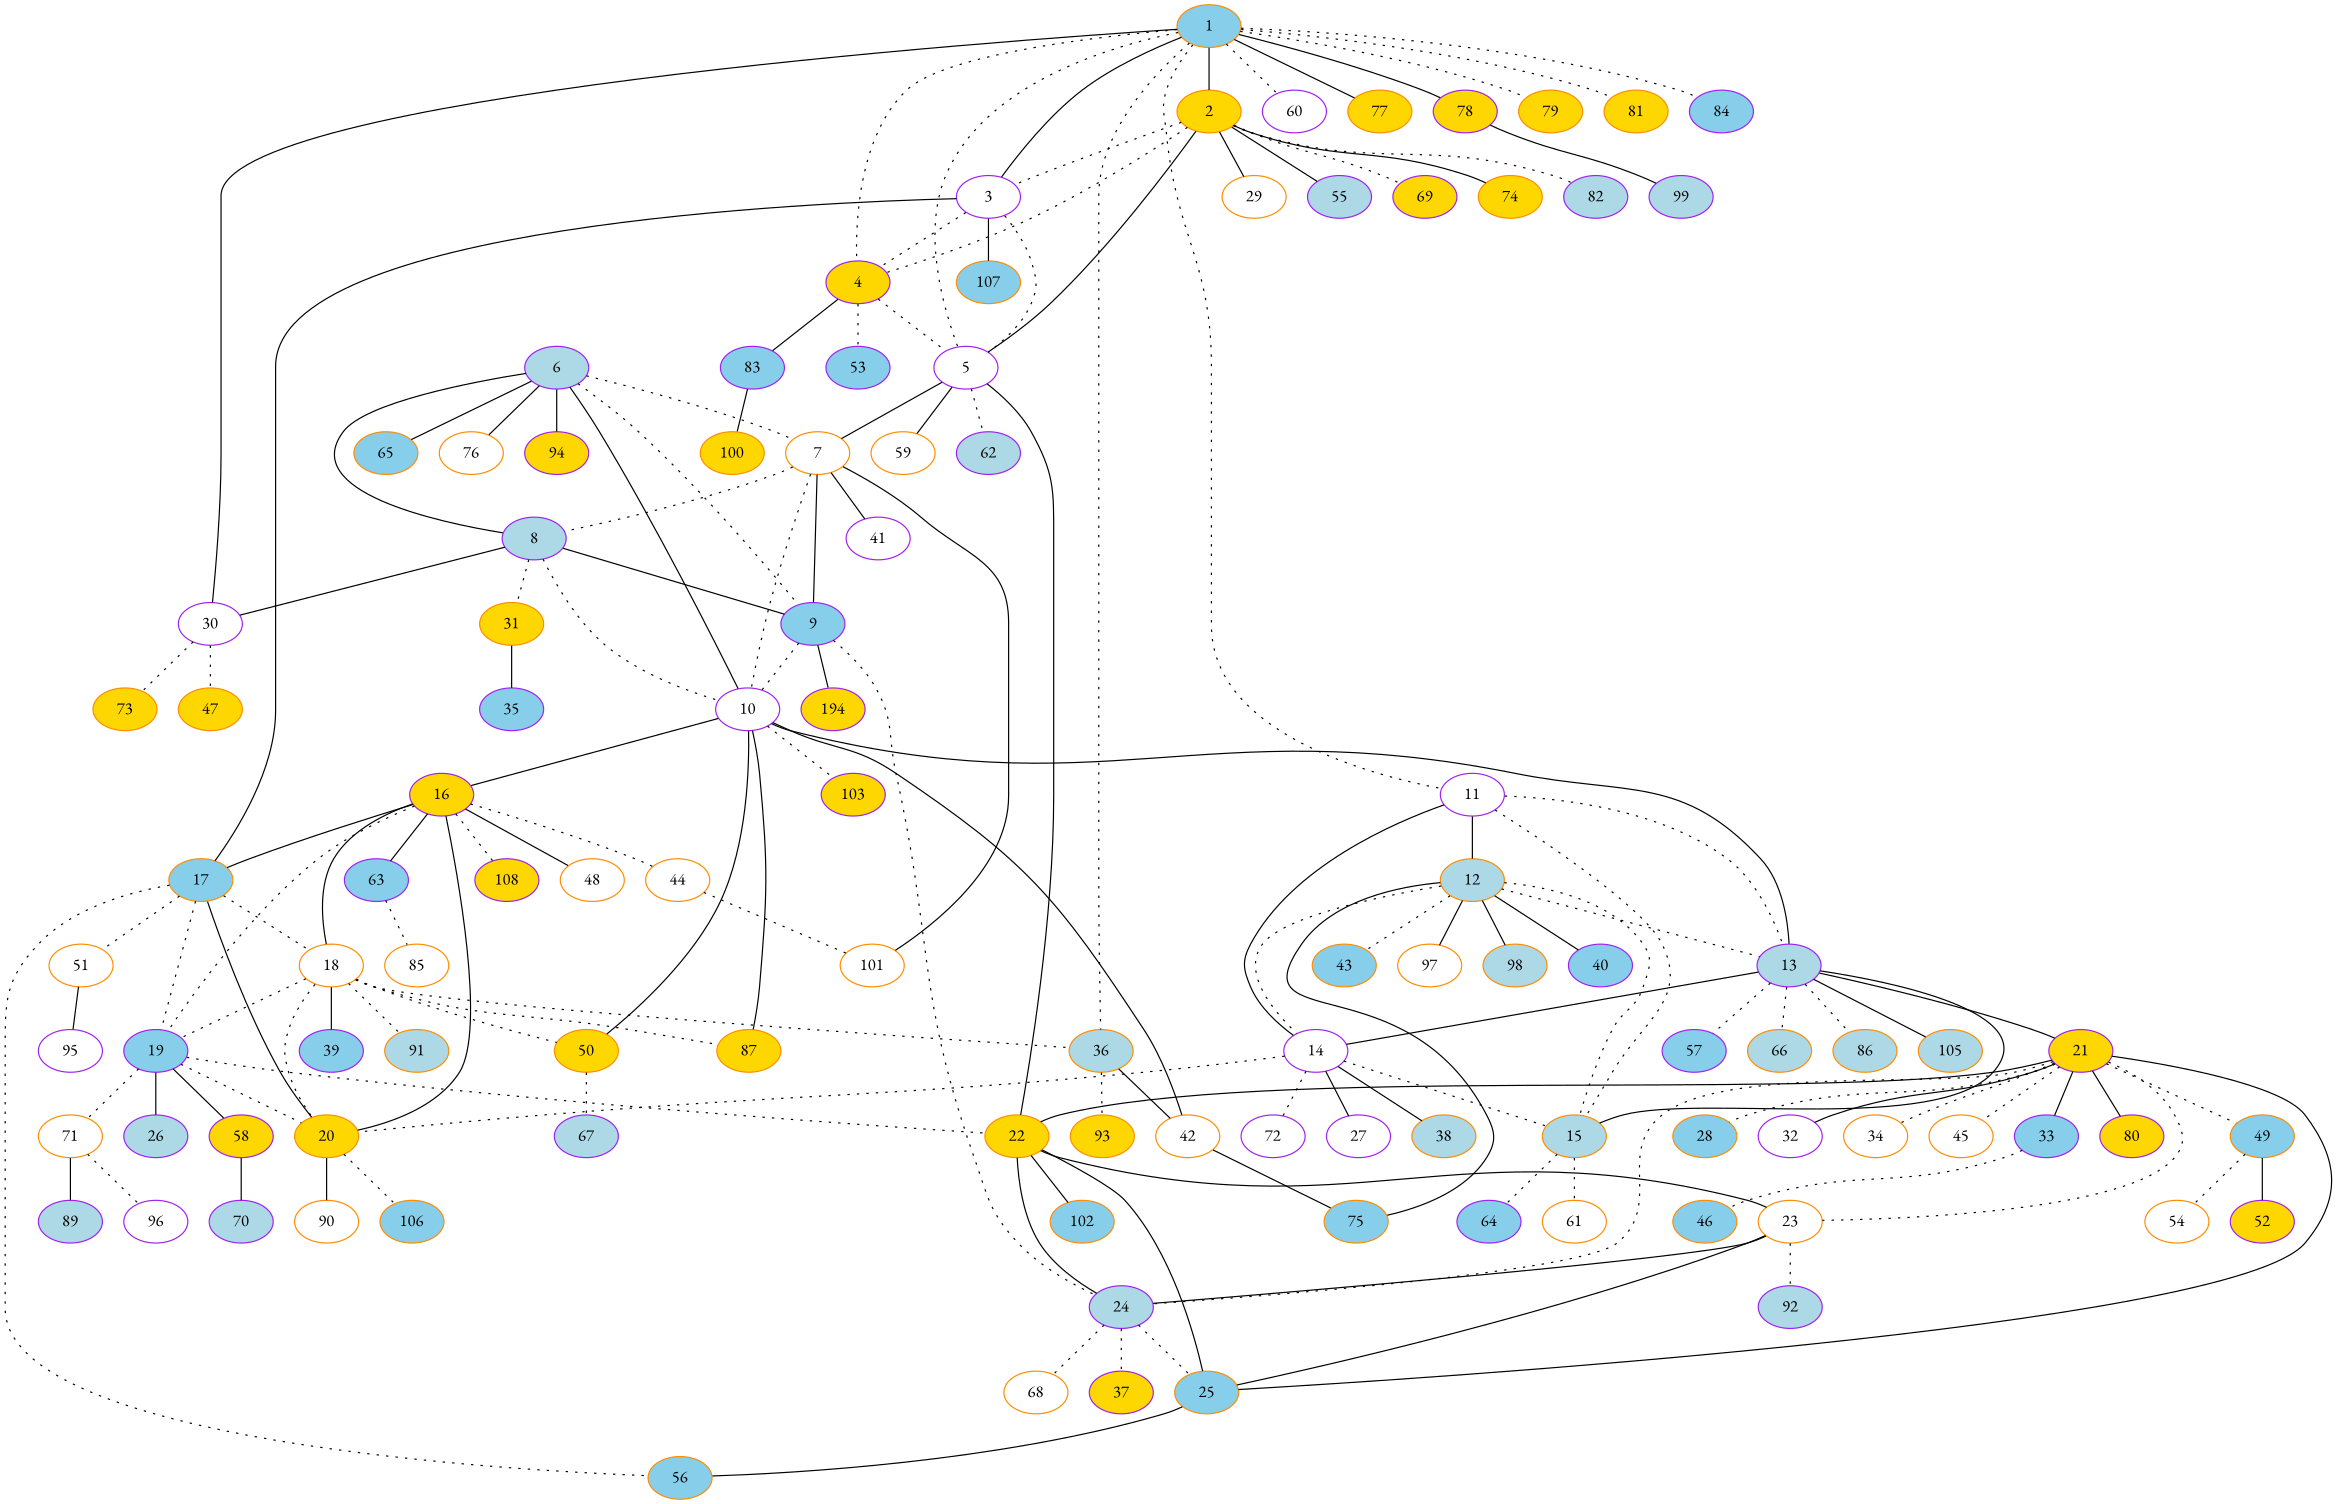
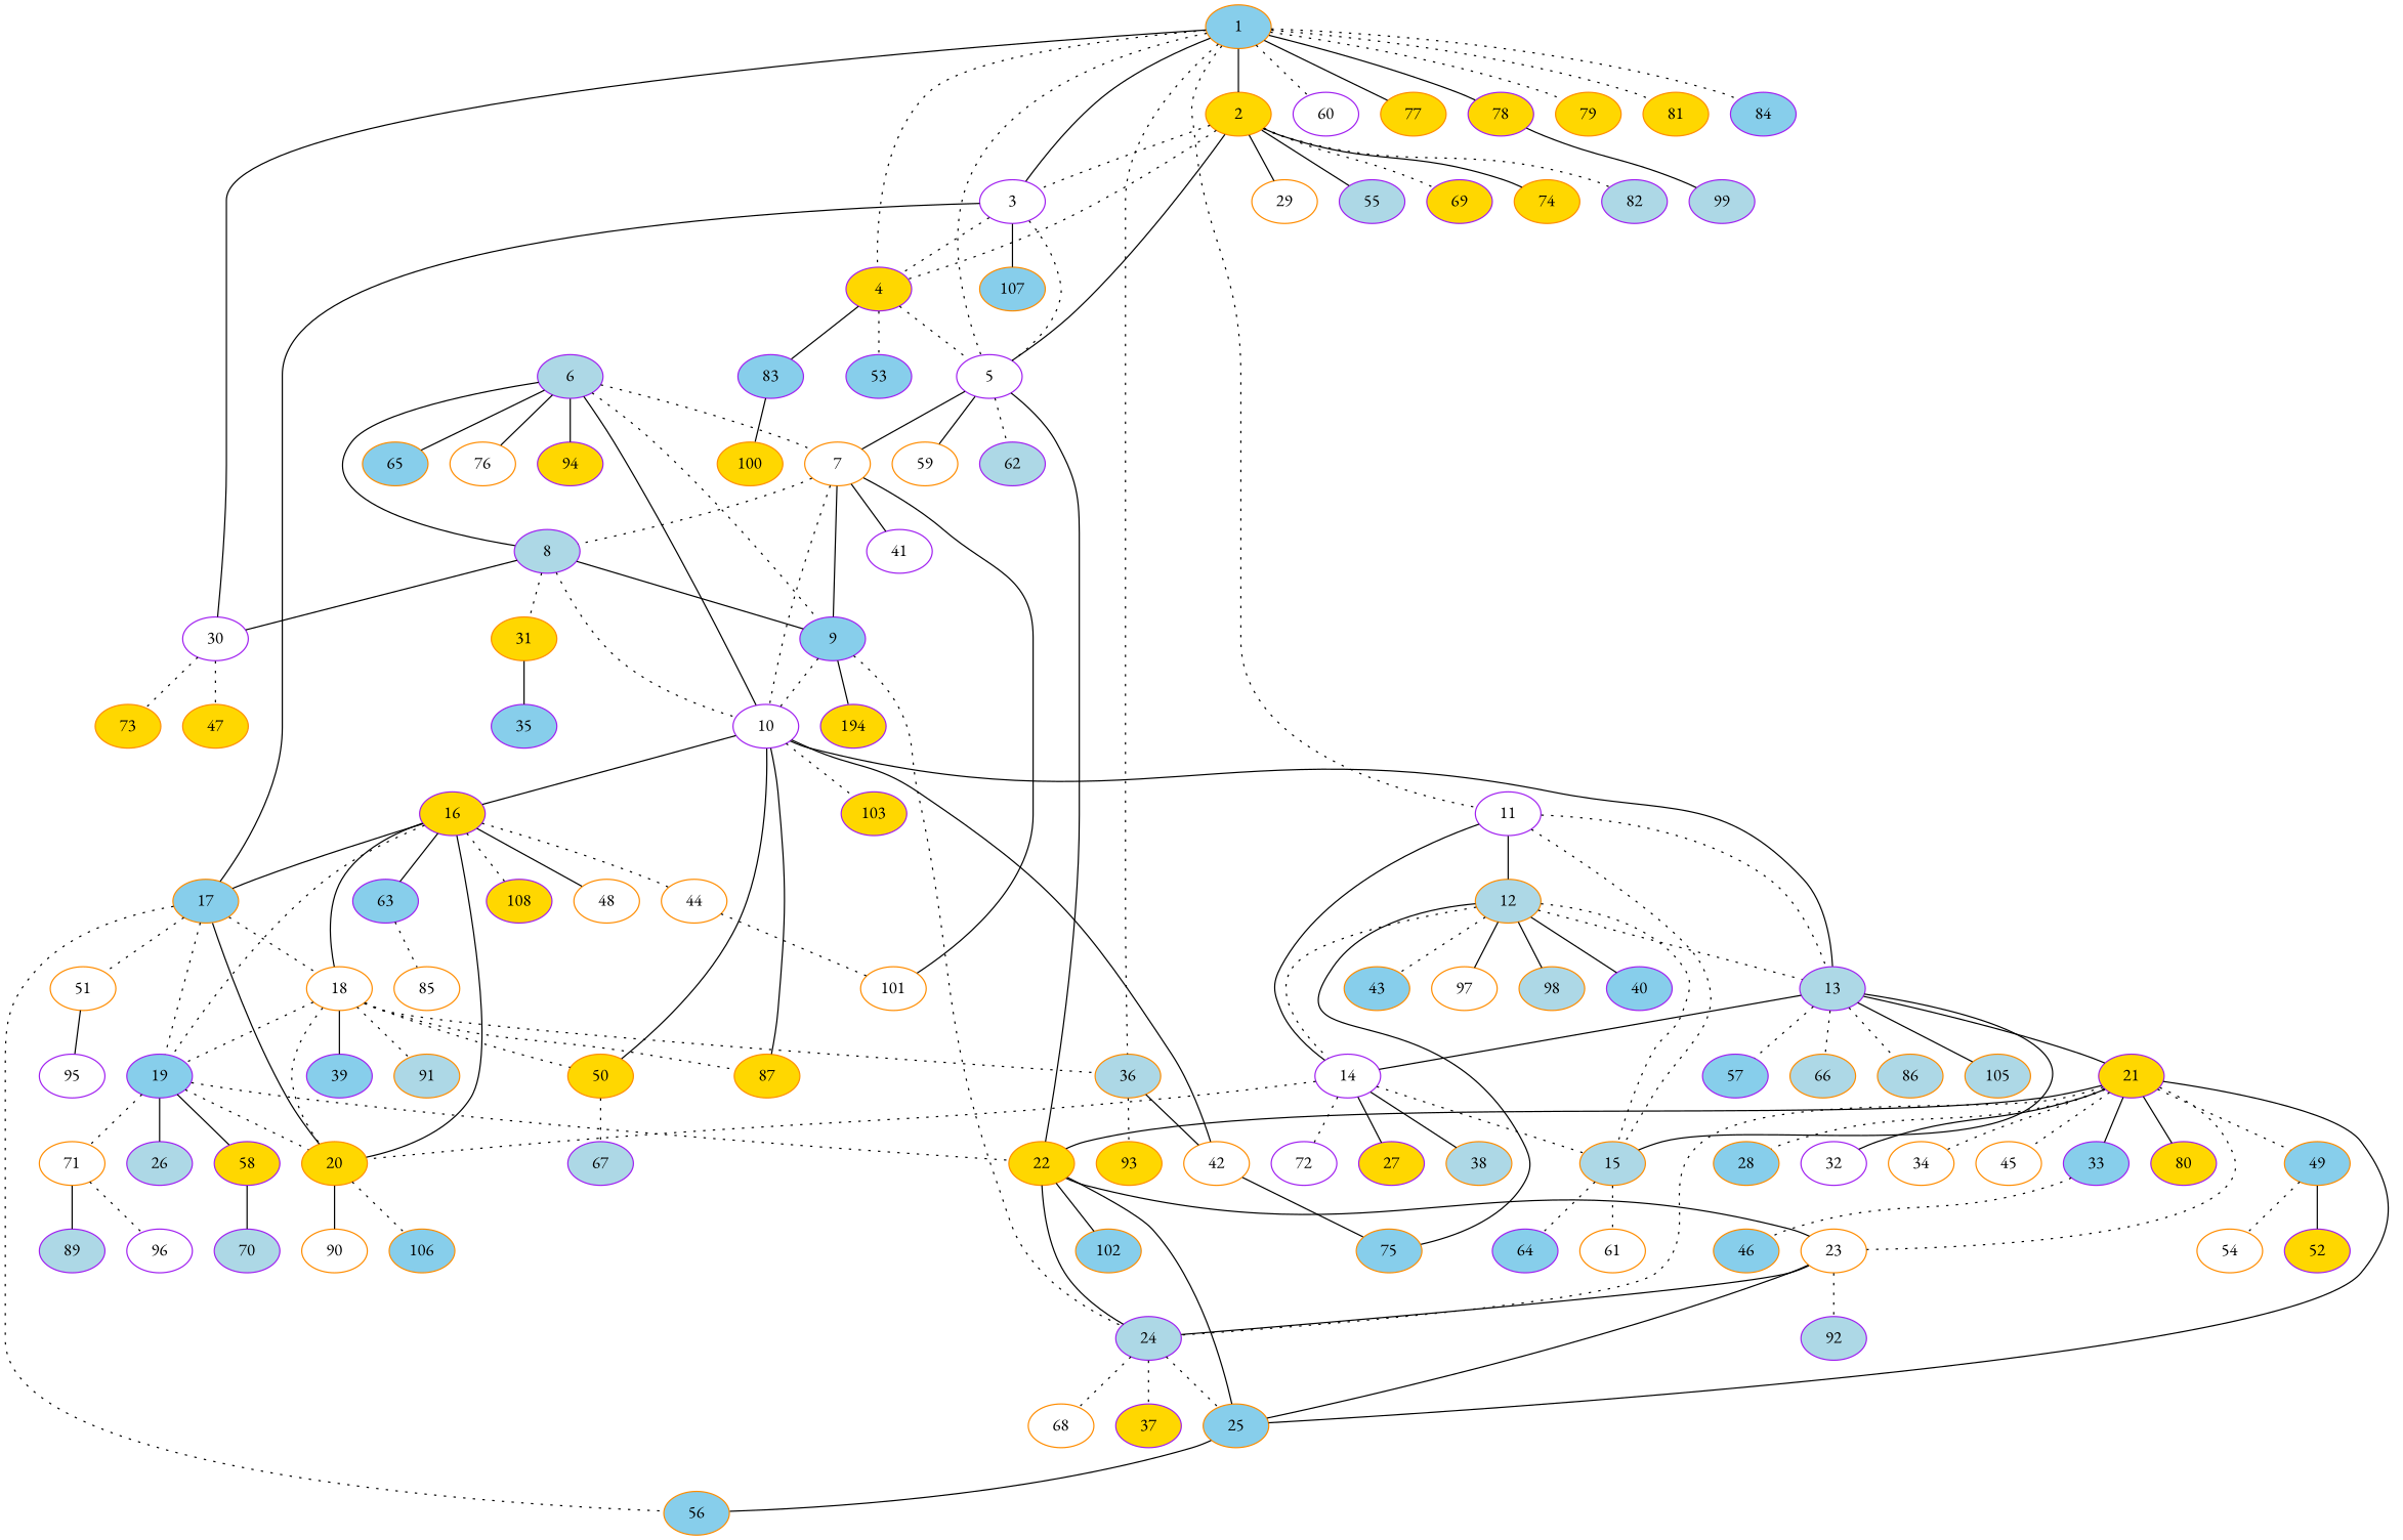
  graph {
    fontname="EB Garamond"
    node [color=darkorange fillcolor=white fontname="EB Garamond" style=filled]
    edge [fontname="EB Garamond" style=dotted]
    1 [fillcolor=skyblue]
    2 [fillcolor=gold]
    3 [color=purple]
    4 [color=purple fillcolor=gold]
    5 [color=purple]
    11 [color=purple]
    30 [color=purple]
    36 [fillcolor=lightblue]
    60 [color=purple]
    77 [fillcolor=gold]
    78 [color=purple fillcolor=gold]
    79 [fillcolor=gold]
    81 [fillcolor=gold]
    84 [color=purple fillcolor=skyblue]
    29
    55 [color=purple fillcolor=lightblue]
    69 [color=purple fillcolor=gold]
    74 [fillcolor=gold]
    82 [color=purple fillcolor=lightblue]
    17 [fillcolor=skyblue]
    107 [fillcolor=skyblue]
    53 [color=purple fillcolor=skyblue]
    83 [color=purple fillcolor=skyblue]
    7
    22 [fillcolor=gold]
    59
    62 [color=purple fillcolor=lightblue]
    13 [color=purple fillcolor=lightblue]
    12 [fillcolor=lightblue]
    14 [color=purple]
    15 [fillcolor=lightblue]
    47 [fillcolor=gold]
    73 [fillcolor=gold]
    42
    93 [fillcolor=gold]
    99 [color=purple fillcolor=lightblue]
    20 [fillcolor=gold]
    18
    19 [color=purple fillcolor=skyblue]
    51
    56 [fillcolor=skyblue]
    100 [fillcolor=gold]
    8 [color=purple fillcolor=lightblue]
    9 [color=purple fillcolor=skyblue]
    10 [color=purple]
    41 [color=purple]
    101
    24 [color=purple fillcolor=lightblue]
    23
    25 [fillcolor=skyblue]
    102 [fillcolor=skyblue]
    6 [color=purple fillcolor=lightblue]
    65 [fillcolor=skyblue]
    76
    94 [color=purple fillcolor=gold]
    31 [fillcolor=gold]
    n57 [color=purple fillcolor=gold label=194]
    16 [color=purple fillcolor=gold]
    50 [fillcolor=gold]
    87 [fillcolor=gold]
    103 [color=purple fillcolor=gold]
    35 [color=purple fillcolor=skyblue]
    37 [color=purple fillcolor=gold]
    68
    21 [color=purple fillcolor=gold]
    57 [color=purple fillcolor=skyblue]
    66 [fillcolor=lightblue]
    86 [fillcolor=lightblue]
    105 [fillcolor=lightblue]
    44
    48
    63 [color=purple fillcolor=skyblue]
    108 [color=purple fillcolor=gold]
    75 [fillcolor=skyblue]
    67 [color=purple fillcolor=lightblue]
    40 [color=purple fillcolor=skyblue]
    43 [fillcolor=skyblue]
    97
    98 [fillcolor=lightblue]
-   27 [color=purple]
+   27 [color=purple fillcolor=gold]
    38 [fillcolor=lightblue]
    72 [color=purple]
    61
    64 [color=purple fillcolor=skyblue]
    28 [fillcolor=skyblue]
    32 [color=purple]
    33 [color=purple fillcolor=skyblue]
    34
    45
    49 [fillcolor=skyblue]
    80 [color=purple fillcolor=gold]
    90
    106 [fillcolor=skyblue]
    39 [color=purple fillcolor=skyblue]
    91 [fillcolor=lightblue]
    26 [color=purple fillcolor=lightblue]
    58 [color=purple fillcolor=gold]
    71
    85
    95 [color=purple]
    70 [color=purple fillcolor=lightblue]
    89 [color=purple fillcolor=lightblue]
    96 [color=purple]
    92 [color=purple fillcolor=lightblue]
    46 [fillcolor=skyblue]
    52 [color=purple fillcolor=gold]
    54
    1 -- 2 [style=solid]
    1 -- 3 [style=solid]
    1 -- 4
    1 -- 5
    1 -- 11
    1 -- 30 [style=solid]
    1 -- 36
    1 -- 60
    1 -- 77 [style=solid]
    1 -- 78 [style=solid]
    1 -- 79
    1 -- 81
    1 -- 84
    2 -- 3
    2 -- 4
    2 -- 5 [style=solid]
    2 -- 29 [style=solid]
    2 -- 55 [style=solid]
    2 -- 69
    2 -- 74 [style=solid]
    2 -- 82
    3 -- 4
    3 -- 5
    3 -- 17 [style=solid]
    3 -- 107 [style=solid]
    4 -- 5
    4 -- 53
    4 -- 83 [style=solid]
    5 -- 7 [style=solid]
    5 -- 22 [style=solid]
    5 -- 59 [style=solid]
    5 -- 62
    11 -- 13
    11 -- 12 [style=solid]
    11 -- 14 [style=solid]
    11 -- 15
    30 -- 47
    30 -- 73
    36 -- 42 [style=solid]
    36 -- 93
    78 -- 99 [style=solid]
    17 -- 20 [style=solid]
    17 -- 18
    17 -- 19
    17 -- 51
    17 -- 56
    83 -- 100 [style=solid]
    7 -- 8
    7 -- 9 [style=solid]
    7 -- 10
    7 -- 41 [style=solid]
    7 -- 101 [style=solid]
    22 -- 24 [style=solid]
    22 -- 23 [style=solid]
    22 -- 25 [style=solid]
    22 -- 102 [style=solid]
    13 -- 14 [style=solid]
    13 -- 15 [style=solid]
    13 -- 21 [style=solid]
    13 -- 57
    13 -- 66
    13 -- 86
    13 -- 105 [style=solid]
    12 -- 13
    12 -- 14
    12 -- 15
    12 -- 75 [style=solid]
    12 -- 40 [style=solid]
    12 -- 43
    12 -- 97 [style=solid]
    12 -- 98 [style=solid]
    14 -- 15
    14 -- 20
    14 -- 27 [style=solid]
    14 -- 38 [style=solid]
    14 -- 72
    15 -- 61
    15 -- 64
    42 -- 75 [style=solid]
    20 -- 90 [style=solid]
    20 -- 106
    18 -- 36
    18 -- 20
    18 -- 19
    18 -- 50
    18 -- 87
    18 -- 39 [style=solid]
    18 -- 91
    19 -- 22
    19 -- 20
    19 -- 26 [style=solid]
    19 -- 58 [style=solid]
    19 -- 71
    51 -- 95 [style=solid]
    8 -- 30 [style=solid]
    8 -- 9 [style=solid]
    8 -- 10
    8 -- 31
    9 -- 10
    9 -- 24
    9 -- n57 [style=solid]
    10 -- 13 [style=solid]
    10 -- 42 [style=solid]
    10 -- 16 [style=solid]
    10 -- 50 [style=solid]
    10 -- 87 [style=solid]
    10 -- 103
    24 -- 25
    24 -- 37
    24 -- 68
    23 -- 24 [style=solid]
    23 -- 25 [style=solid]
    23 -- 92
    25 -- 56 [style=solid]
    6 -- 7
    6 -- 8 [style=solid]
    6 -- 9
    6 -- 10 [style=solid]
    6 -- 65 [style=solid]
    6 -- 76 [style=solid]
    6 -- 94 [style=solid]
    31 -- 35 [style=solid]
    16 -- 17 [style=solid]
    16 -- 20 [style=solid]
    16 -- 18 [style=solid]
    16 -- 19
    16 -- 44
    16 -- 48 [style=solid]
    16 -- 63 [style=solid]
    16 -- 108
    50 -- 67
    21 -- 22 [style=solid]
    21 -- 24
    21 -- 23
    21 -- 25 [style=solid]
    21 -- 28
    21 -- 32 [style=solid]
    21 -- 33 [style=solid]
    21 -- 34
    21 -- 45
    21 -- 49
    21 -- 80 [style=solid]
    44 -- 101
    63 -- 85
    33 -- 46
    49 -- 52 [style=solid]
    49 -- 54
    58 -- 70 [style=solid]
    71 -- 89 [style=solid]
    71 -- 96
  }
